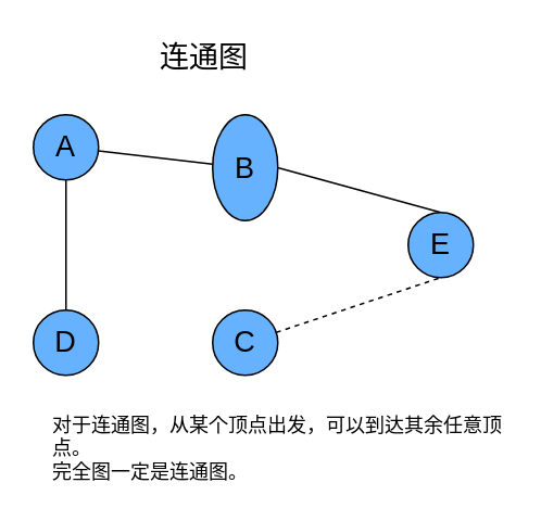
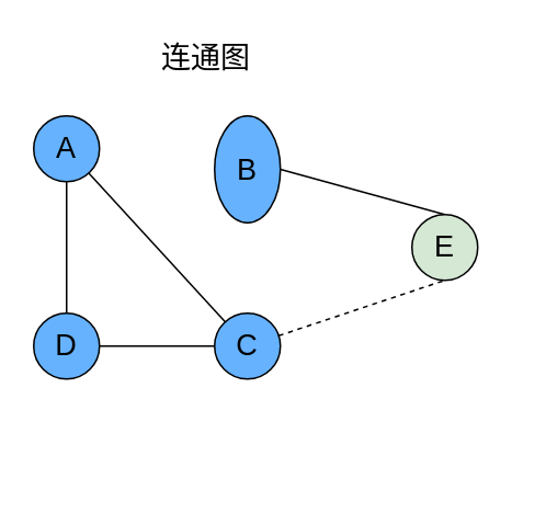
  <mxCell id="0" />
  <mxCell id="1" parent="0" />
- <mxCell id="2" value="" style="rounded=0;orthogonalLoop=1;jettySize=auto;html=1;endArrow=none;startFill=0;" edge="1" parent="1" source="4" target="5"><mxGeometry relative="1" as="geometry" /></mxCell>
+ <mxCell id="2" value="" style="rounded=0;orthogonalLoop=1;jettySize=auto;html=1;endArrow=none;startFill=0;" edge="1" parent="1" source="4" target="9"><mxGeometry relative="1" as="geometry" /></mxCell>
  <mxCell id="3" value="" style="edgeStyle=none;rounded=0;orthogonalLoop=1;jettySize=auto;html=1;endArrow=none;startFill=0;" edge="1" parent="1" source="4" target="7"><mxGeometry relative="1" as="geometry" /></mxCell>
  <mxCell id="4" value="&lt;font style=&quot;color: rgb(0, 0, 0); font-size: 18px;&quot;&gt;A&lt;/font&gt;" style="ellipse;whiteSpace=wrap;html=1;aspect=fixed;fillColor=#66B2FF;" vertex="1" parent="1"><mxGeometry x="20" y="70" width="40" height="40" as="geometry" /></mxCell>
  <mxCell id="5" value="&lt;font style=&quot;color: rgb(0, 0, 0); font-size: 18px;&quot;&gt;B&lt;/font&gt;" style="ellipse;whiteSpace=wrap;html=1;aspect=fixed;fillColor=#66B2FF;" vertex="1" parent="1"><mxGeometry x="130" y="70" width="40" height="65" as="geometry" /></mxCell>
+ <mxCell id="6" value="" style="edgeStyle=none;rounded=0;orthogonalLoop=1;jettySize=auto;html=1;endArrow=none;startFill=0;" edge="1" parent="1" source="7" target="9"><mxGeometry relative="1" as="geometry" /></mxCell>
  <mxCell id="7" value="&lt;font style=&quot;color: rgb(0, 0, 0); font-size: 18px;&quot;&gt;D&lt;/font&gt;" style="ellipse;whiteSpace=wrap;html=1;aspect=fixed;fillColor=#66B2FF;" vertex="1" parent="1"><mxGeometry x="20" y="190" width="40" height="40" as="geometry" /></mxCell>
  <mxCell id="8" style="rounded=0;orthogonalLoop=1;jettySize=auto;html=1;entryX=0.5;entryY=1;entryDx=0;entryDy=0;endArrow=none;startFill=0;dashed=1;" edge="1" parent="1" source="9" target="12"><mxGeometry relative="1" as="geometry" /></mxCell>
  <mxCell id="9" value="&lt;font style=&quot;color: rgb(0, 0, 0); font-size: 18px;&quot;&gt;C&lt;/font&gt;" style="ellipse;whiteSpace=wrap;html=1;aspect=fixed;fillColor=#66B2FF;" vertex="1" parent="1"><mxGeometry x="130" y="190" width="40" height="40" as="geometry" /></mxCell>
  <mxCell id="10" value="&lt;font style=&quot;font-size: 18px;&quot;&gt;连通图&lt;/font&gt;" style="text;html=1;align=center;verticalAlign=middle;whiteSpace=wrap;rounded=0;" vertex="1" parent="1"><mxGeometry x="60" y="20" width="130" height="30" as="geometry" /></mxCell>
  <mxCell id="11" style="rounded=0;orthogonalLoop=1;jettySize=auto;html=1;exitX=0.5;exitY=0;exitDx=0;exitDy=0;entryX=1;entryY=0.5;entryDx=0;entryDy=0;endArrow=none;startFill=0;" edge="1" parent="1" source="12" target="5"><mxGeometry relative="1" as="geometry" /></mxCell>
- <mxCell id="12" value="&lt;span style=&quot;font-size: 18px;&quot;&gt;E&lt;/span&gt;" style="ellipse;whiteSpace=wrap;html=1;aspect=fixed;fillColor=#66B2FF;" vertex="1" parent="1"><mxGeometry x="250" y="130" width="40" height="40" as="geometry" /></mxCell>
- <mxCell id="13" value="对于连通图，从某个顶点出发，可以到达其余任意顶点。&lt;div&gt;完全图一定是连通图。&lt;/div&gt;" style="text;html=1;align=left;verticalAlign=middle;whiteSpace=wrap;rounded=0;fontSize=12;" vertex="1" parent="1"><mxGeometry x="30" y="260" width="280" height="30" as="geometry" /></mxCell>
+ <mxCell id="12" value="&lt;span style=&quot;font-size: 18px;&quot;&gt;E&lt;/span&gt;" style="ellipse;whiteSpace=wrap;html=1;aspect=fixed;fillColor=#d5e8d4;" vertex="1" parent="1"><mxGeometry x="250" y="130" width="40" height="40" as="geometry" /></mxCell>
